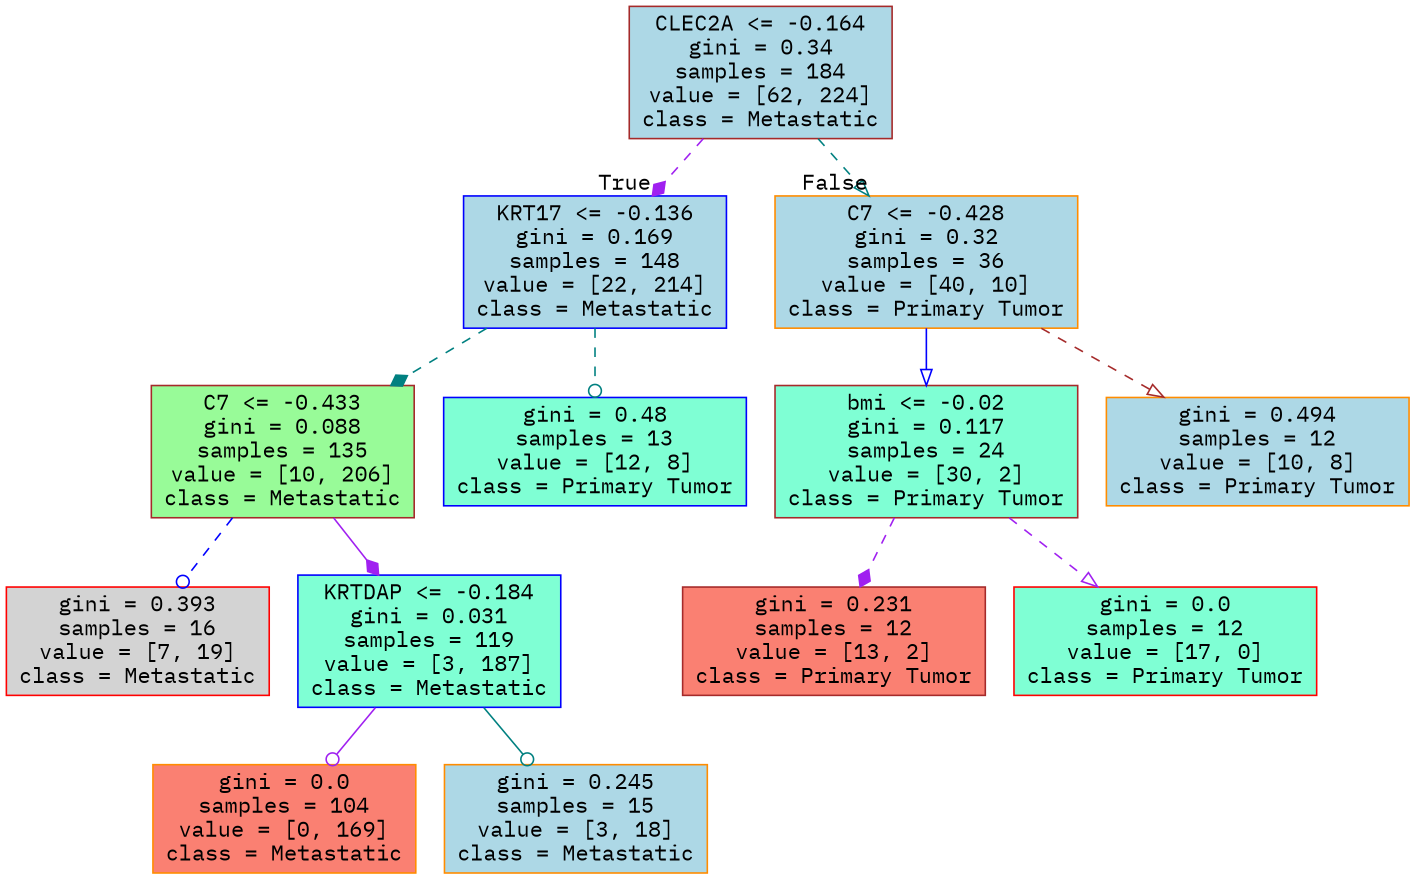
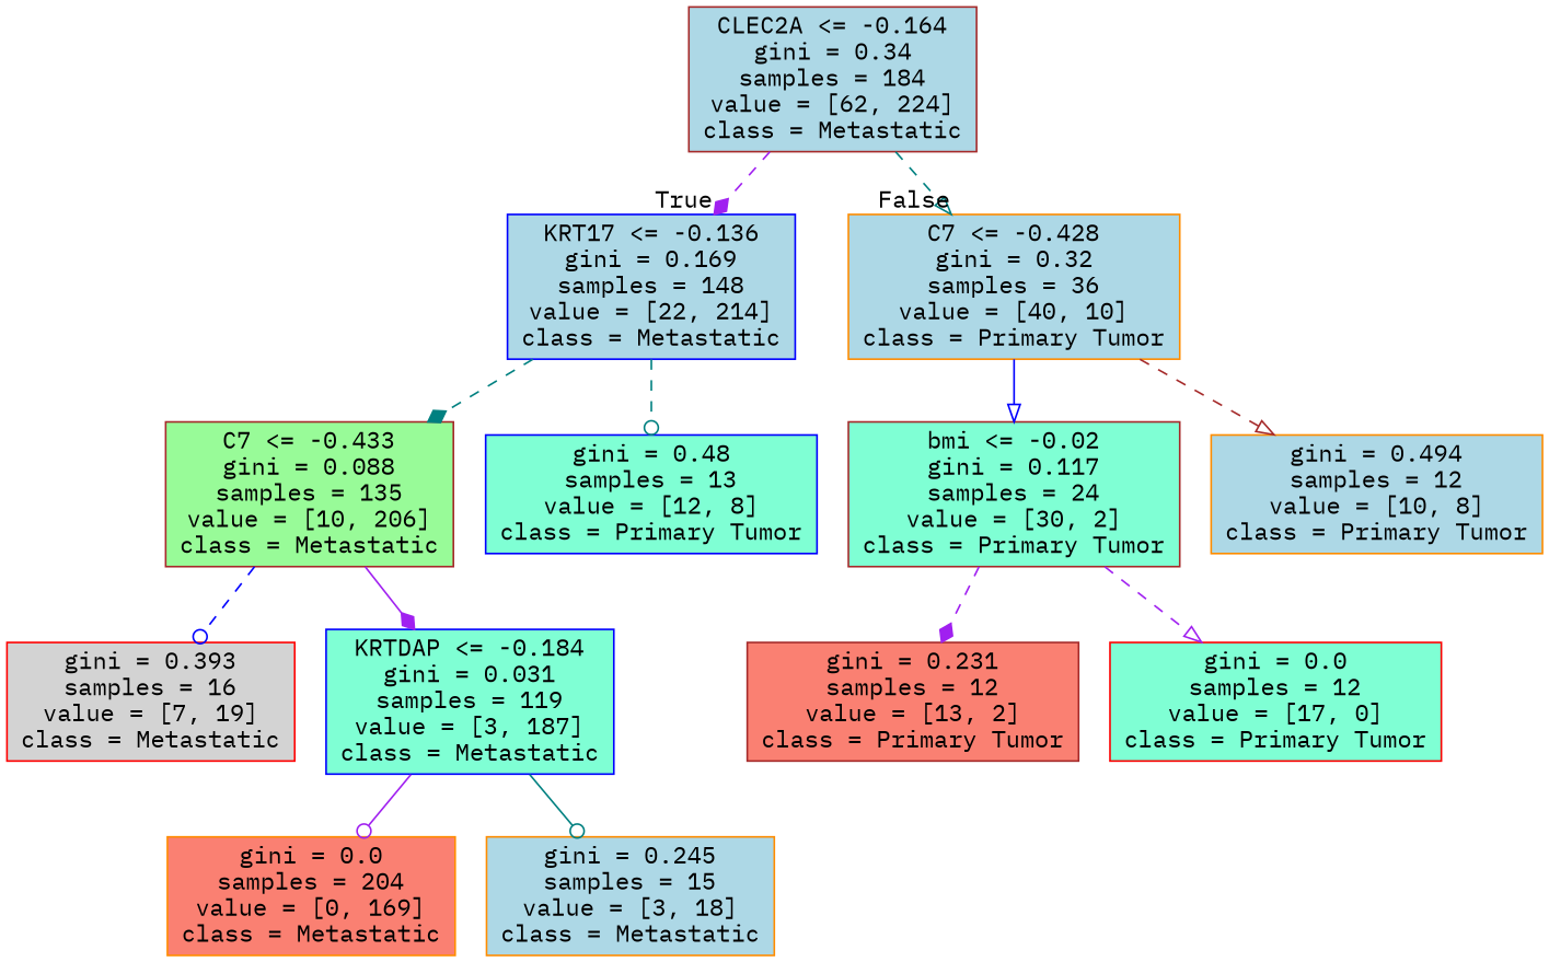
  digraph {
    fontname="IBM Plex Mono"
    node [color=brown fillcolor=lightblue shape=box style=filled fontname="IBM Plex Mono"]
    edge [color=purple style=dashed arrowhead=diamond fontname="IBM Plex Mono"]
    n1 [label="CLEC2A <= -0.164\ngini = 0.34\nsamples = 184\nvalue = [62, 224]\nclass = Metastatic"]
    n2 [color=blue label="KRT17 <= -0.136\ngini = 0.169\nsamples = 148\nvalue = [22, 214]\nclass = Metastatic"]
    n3 [color=darkorange label="C7 <= -0.428\ngini = 0.32\nsamples = 36\nvalue = [40, 10]\nclass = Primary Tumor"]
    n4 [fillcolor=palegreen label="C7 <= -0.433\ngini = 0.088\nsamples = 135\nvalue = [10, 206]\nclass = Metastatic"]
    n5 [color=blue fillcolor=aquamarine label="gini = 0.48\nsamples = 13\nvalue = [12, 8]\nclass = Primary Tumor"]
    n6 [color=red fillcolor=lightgrey label="gini = 0.393\nsamples = 16\nvalue = [7, 19]\nclass = Metastatic"]
    n7 [color=blue fillcolor=aquamarine label="KRTDAP <= -0.184\ngini = 0.031\nsamples = 119\nvalue = [3, 187]\nclass = Metastatic"]
-   n8 [color=darkorange fillcolor=salmon label="gini = 0.0\nsamples = 104\nvalue = [0, 169]\nclass = Metastatic"]
+   n8 [color=darkorange fillcolor=salmon label="gini = 0.0\nsamples = 204\nvalue = [0, 169]\nclass = Metastatic"]
    n9 [color=darkorange label="gini = 0.245\nsamples = 15\nvalue = [3, 18]\nclass = Metastatic"]
    n10 [fillcolor=aquamarine label="bmi <= -0.02\ngini = 0.117\nsamples = 24\nvalue = [30, 2]\nclass = Primary Tumor"]
    n11 [color=darkorange label="gini = 0.494\nsamples = 12\nvalue = [10, 8]\nclass = Primary Tumor"]
    n12 [fillcolor=salmon label="gini = 0.231\nsamples = 12\nvalue = [13, 2]\nclass = Primary Tumor"]
    n13 [color=red fillcolor=aquamarine label="gini = 0.0\nsamples = 12\nvalue = [17, 0]\nclass = Primary Tumor"]
    n1 -> n2 [headlabel=True labelangle=45 labeldistance=2.5]
    n1 -> n3 [headlabel=False labelangle=-45 labeldistance=2.5 color=teal arrowhead=onormal]
    n2 -> n4 [color=teal]
    n2 -> n5 [color=teal arrowhead=odot]
    n3 -> n10 [color=blue style=solid arrowhead=onormal]
    n3 -> n11 [color=brown arrowhead=onormal]
    n4 -> n6 [color=blue arrowhead=odot]
    n4 -> n7 [style=solid]
    n7 -> n8 [style=solid arrowhead=odot]
    n7 -> n9 [color=teal style=solid arrowhead=odot]
    n10 -> n12
    n10 -> n13 [arrowhead=onormal]
  }
